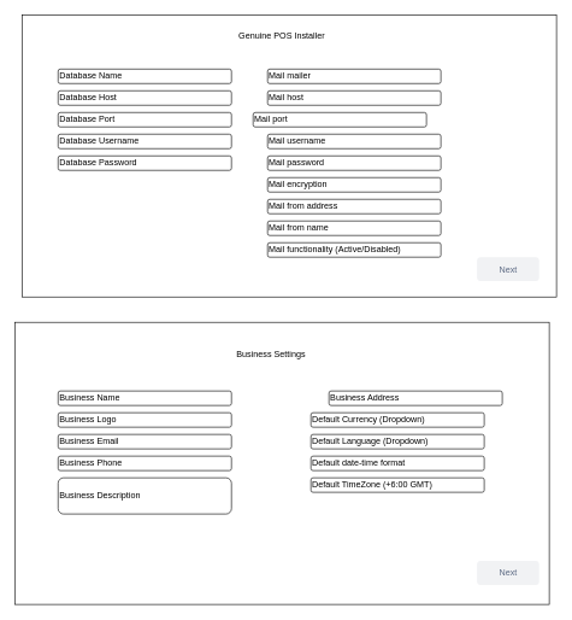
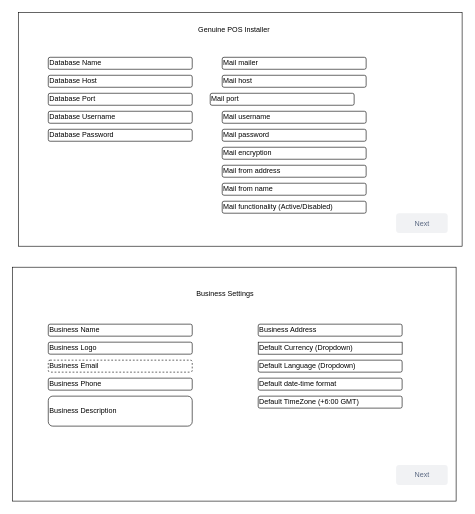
  <mxCell id="0" />
  <mxCell id="1" parent="0" />
  <mxCell id="2" value="" style="rounded=0;whiteSpace=wrap;html=1;" vertex="1" parent="1"><mxGeometry x="30" y="20" width="740" height="390" as="geometry" /></mxCell>
  <mxCell id="3" value="Database Host" style="rounded=1;whiteSpace=wrap;html=1;align=left;" vertex="1" parent="1"><mxGeometry x="80" y="125" width="240" height="20" as="geometry" /></mxCell>
  <mxCell id="4" value="" style="rounded=0;whiteSpace=wrap;html=1;" vertex="1" parent="1"><mxGeometry x="20" y="445" width="740" height="390" as="geometry" /></mxCell>
  <mxCell id="5" value="Business Name" style="rounded=1;whiteSpace=wrap;html=1;align=left;" vertex="1" parent="1"><mxGeometry x="80" y="540" width="240" height="20" as="geometry" /></mxCell>
  <mxCell id="6" value="Business Description" style="rounded=1;whiteSpace=wrap;html=1;align=left;" vertex="1" parent="1"><mxGeometry x="80" y="660" width="240" height="50" as="geometry" /></mxCell>
  <mxCell id="7" value="Business Logo" style="rounded=1;whiteSpace=wrap;html=1;align=left;" vertex="1" parent="1"><mxGeometry x="80" y="570" width="240" height="20" as="geometry" /></mxCell>
- <mxCell id="8" value="Business Address" style="rounded=1;whiteSpace=wrap;html=1;align=left;" vertex="1" parent="1"><mxGeometry x="455" y="540" width="240" height="20" as="geometry" /></mxCell>
- <mxCell id="9" value="Default Currency (Dropdown)" style="rounded=1;whiteSpace=wrap;html=1;align=left;" vertex="1" parent="1"><mxGeometry x="430" y="570" width="240" height="20" as="geometry" /></mxCell>
+ <mxCell id="8" value="Business Address" style="rounded=1;whiteSpace=wrap;html=1;align=left;" vertex="1" parent="1"><mxGeometry x="430" y="540" width="240" height="20" as="geometry" /></mxCell>
+ <mxCell id="9" value="Default Currency (Dropdown)" style="whiteSpace=wrap;html=1;align=left;rounded=0;" vertex="1" parent="1"><mxGeometry x="430" y="570" width="240" height="20" as="geometry" /></mxCell>
  <mxCell id="10" value="Default Language (Dropdown)" style="rounded=1;whiteSpace=wrap;html=1;align=left;" vertex="1" parent="1"><mxGeometry x="430" y="600" width="240" height="20" as="geometry" /></mxCell>
- <mxCell id="11" value="Business Email" style="rounded=1;whiteSpace=wrap;html=1;align=left;" vertex="1" parent="1"><mxGeometry x="80" y="600" width="240" height="20" as="geometry" /></mxCell>
+ <mxCell id="11" value="Business Email" style="rounded=1;whiteSpace=wrap;html=1;align=left;dashed=1;" vertex="1" parent="1"><mxGeometry x="80" y="600" width="240" height="20" as="geometry" /></mxCell>
  <mxCell id="12" value="Business Phone" style="rounded=1;whiteSpace=wrap;html=1;align=left;" vertex="1" parent="1"><mxGeometry x="80" y="630" width="240" height="20" as="geometry" /></mxCell>
  <mxCell id="13" value="Database Name" style="rounded=1;whiteSpace=wrap;html=1;align=left;" vertex="1" parent="1"><mxGeometry x="80" y="95" width="240" height="20" as="geometry" /></mxCell>
  <mxCell id="14" value="Database Username" style="rounded=1;whiteSpace=wrap;html=1;align=left;" vertex="1" parent="1"><mxGeometry x="80" y="185" width="240" height="20" as="geometry" /></mxCell>
  <mxCell id="15" value="Database Password" style="rounded=1;whiteSpace=wrap;html=1;align=left;" vertex="1" parent="1"><mxGeometry x="80" y="215" width="240" height="20" as="geometry" /></mxCell>
  <mxCell id="16" value="Next" style="rounded=1;fillColor=#F1F2F4;strokeColor=none;html=1;fontColor=#596780;align=center;verticalAlign=middle;fontStyle=0;fontSize=12;sketch=0;" vertex="1" parent="1"><mxGeometry x="660" y="355" width="86" height="33" as="geometry" /></mxCell>
  <mxCell id="17" value="Mail mailer" style="rounded=1;whiteSpace=wrap;html=1;align=left;" vertex="1" parent="1"><mxGeometry x="370" y="95" width="240" height="20" as="geometry" /></mxCell>
  <mxCell id="18" value="Mail host" style="rounded=1;whiteSpace=wrap;html=1;align=left;" vertex="1" parent="1"><mxGeometry x="370" y="125" width="240" height="20" as="geometry" /></mxCell>
  <mxCell id="19" value="Mail port" style="rounded=1;whiteSpace=wrap;html=1;align=left;" vertex="1" parent="1"><mxGeometry x="350" y="155" width="240" height="20" as="geometry" /></mxCell>
  <mxCell id="20" value="Mail password" style="rounded=1;whiteSpace=wrap;html=1;align=left;" vertex="1" parent="1"><mxGeometry x="370" y="215" width="240" height="20" as="geometry" /></mxCell>
  <mxCell id="21" value="Mail username" style="rounded=1;whiteSpace=wrap;html=1;align=left;" vertex="1" parent="1"><mxGeometry x="370" y="185" width="240" height="20" as="geometry" /></mxCell>
  <mxCell id="22" value="Mail encryption" style="rounded=1;whiteSpace=wrap;html=1;align=left;" vertex="1" parent="1"><mxGeometry x="370" y="245" width="240" height="20" as="geometry" /></mxCell>
  <mxCell id="23" value="Mail from address" style="rounded=1;whiteSpace=wrap;html=1;align=left;" vertex="1" parent="1"><mxGeometry x="370" y="275" width="240" height="20" as="geometry" /></mxCell>
  <mxCell id="24" value="Mail from name" style="rounded=1;whiteSpace=wrap;html=1;align=left;" vertex="1" parent="1"><mxGeometry x="370" y="305" width="240" height="20" as="geometry" /></mxCell>
  <mxCell id="25" value="Mail functionality (Active/Disabled)" style="rounded=1;whiteSpace=wrap;html=1;align=left;" vertex="1" parent="1"><mxGeometry x="370" y="335" width="240" height="20" as="geometry" /></mxCell>
  <mxCell id="26" value="Genuine POS Installer" style="text;html=1;strokeColor=none;fillColor=none;align=center;verticalAlign=middle;whiteSpace=wrap;rounded=0;" vertex="1" parent="1"><mxGeometry x="310" y="35" width="160" height="30" as="geometry" /></mxCell>
  <mxCell id="27" value="Database Port" style="rounded=1;whiteSpace=wrap;html=1;align=left;" vertex="1" parent="1"><mxGeometry x="80" y="155" width="240" height="20" as="geometry" /></mxCell>
  <mxCell id="28" value="Business Settings" style="text;html=1;strokeColor=none;fillColor=none;align=center;verticalAlign=middle;whiteSpace=wrap;rounded=0;" vertex="1" parent="1"><mxGeometry x="310" y="475" width="130" height="30" as="geometry" /></mxCell>
  <mxCell id="29" value="Default TimeZone (+6:00 GMT)" style="rounded=1;whiteSpace=wrap;html=1;align=left;" vertex="1" parent="1"><mxGeometry x="430" y="660" width="240" height="20" as="geometry" /></mxCell>
  <mxCell id="30" value="Default date-time format" style="rounded=1;whiteSpace=wrap;html=1;align=left;" vertex="1" parent="1"><mxGeometry x="430" y="630" width="240" height="20" as="geometry" /></mxCell>
  <mxCell id="31" value="Next" style="rounded=1;fillColor=#F1F2F4;strokeColor=none;html=1;fontColor=#596780;align=center;verticalAlign=middle;fontStyle=0;fontSize=12;sketch=0;" vertex="1" parent="1"><mxGeometry x="660" y="775" width="86" height="33" as="geometry" /></mxCell>
